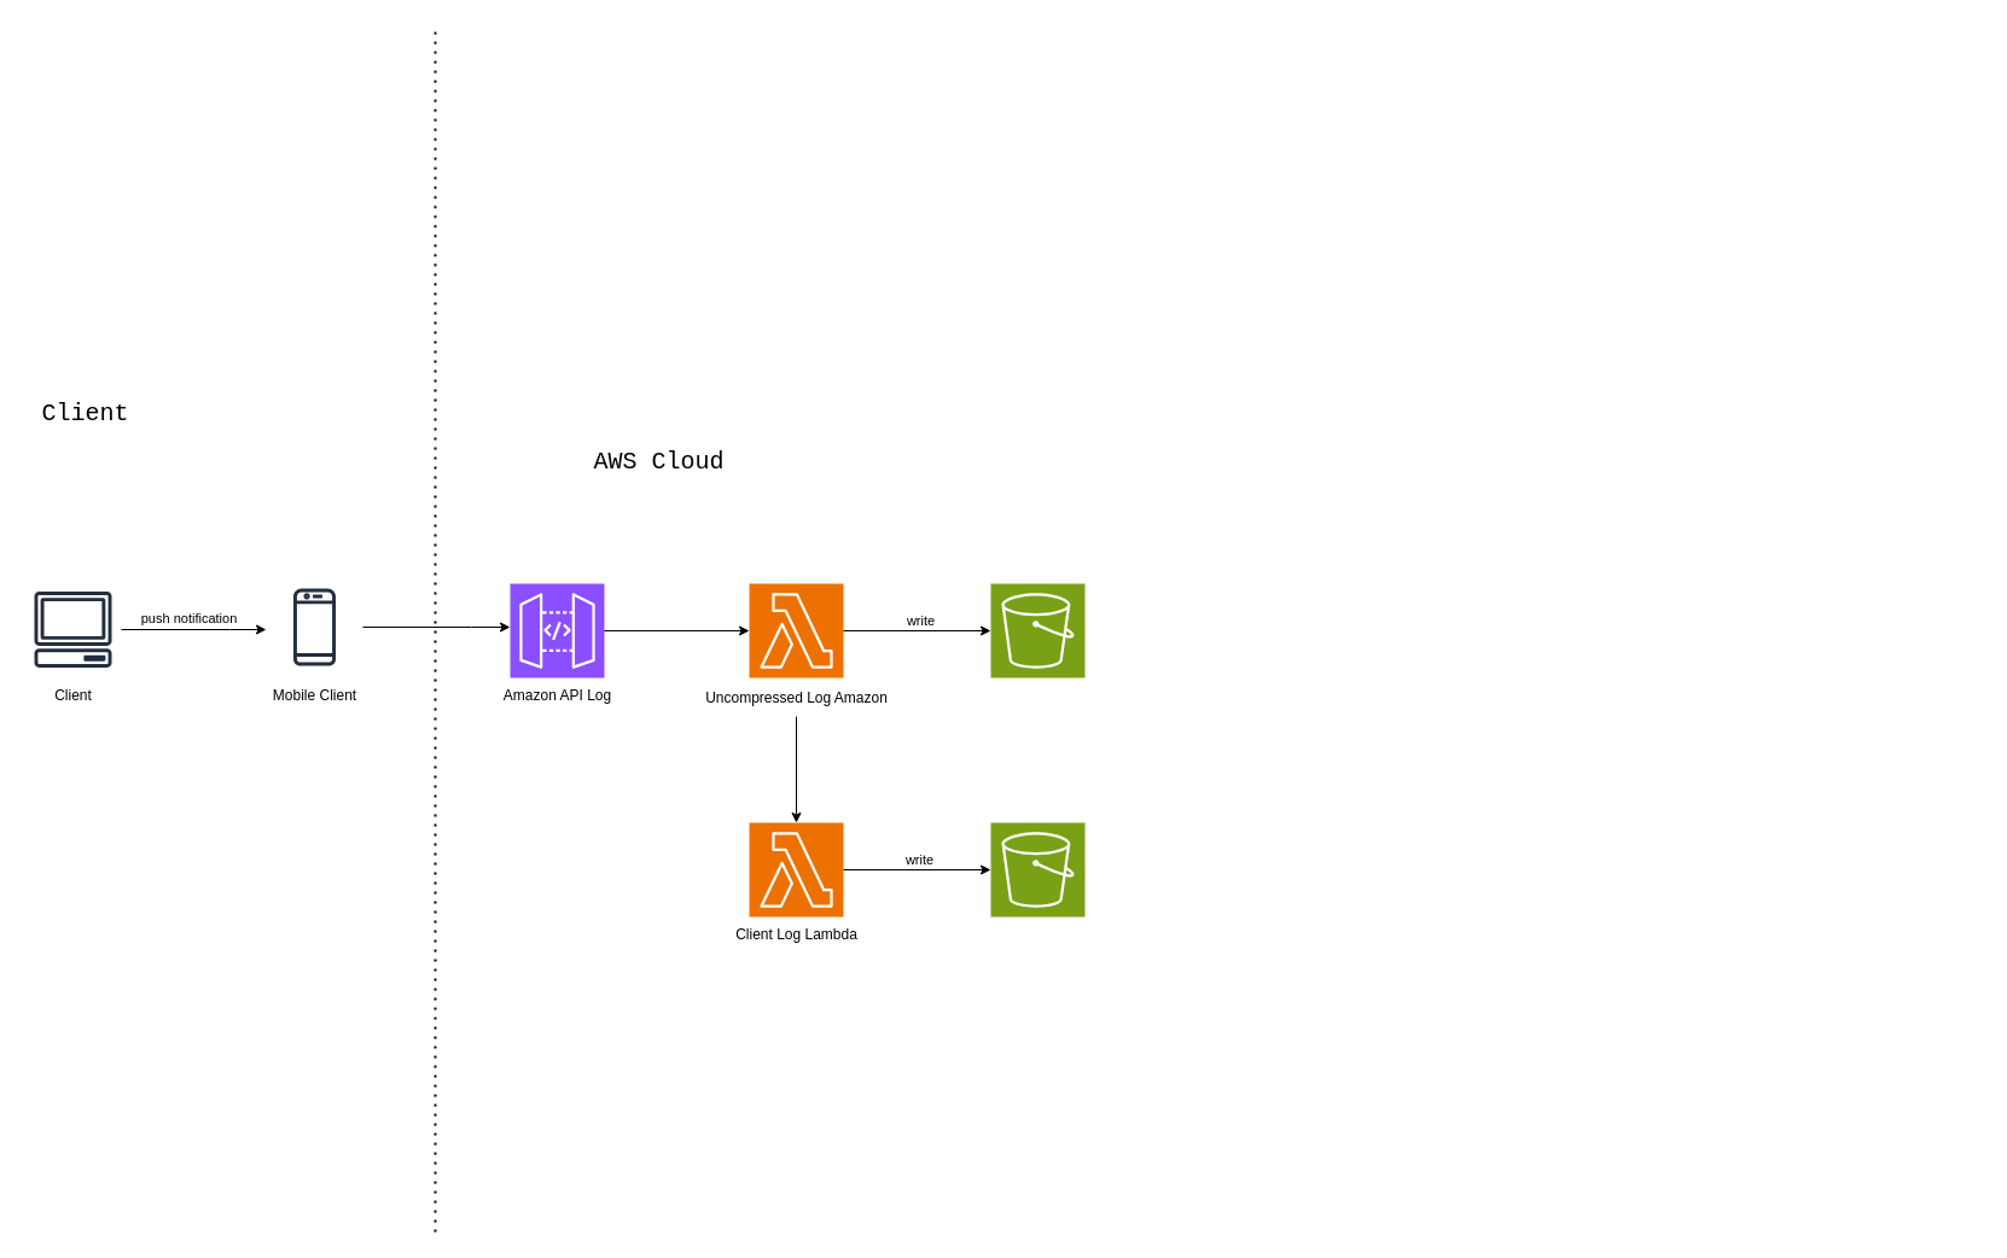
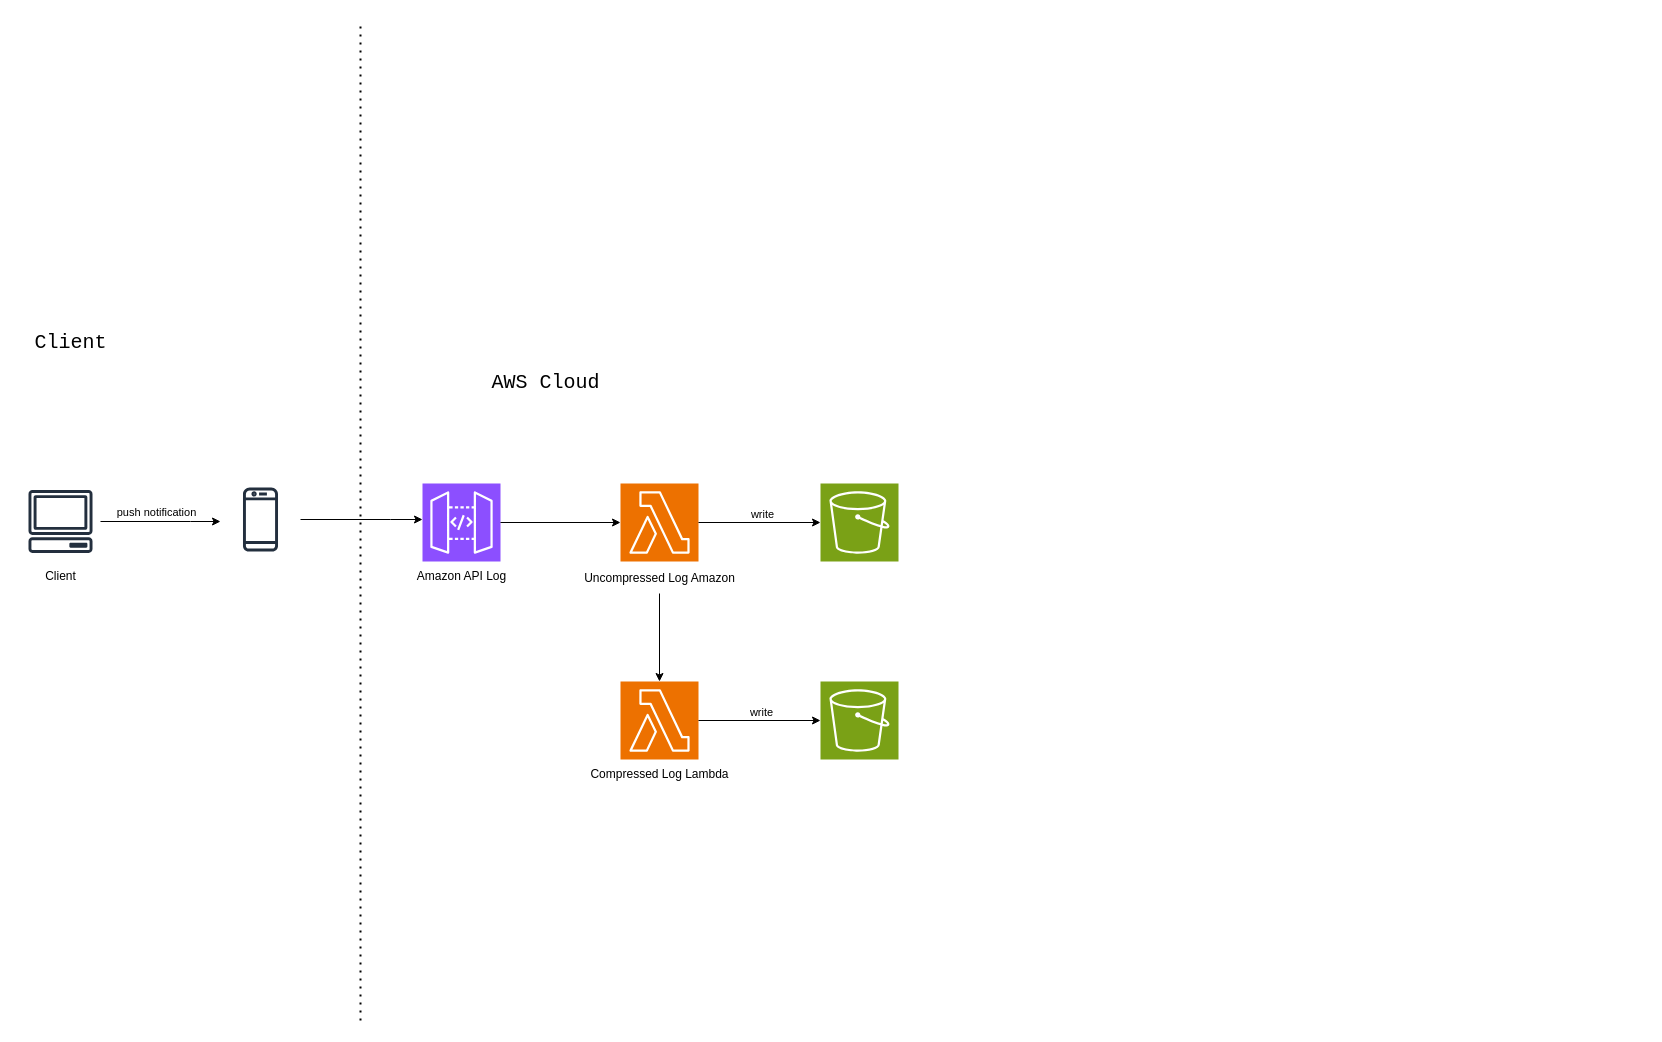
  <mxCell id="0" />
  <mxCell id="1" parent="0" />
  <mxCell id="2" value="" style="endArrow=none;dashed=1;html=1;dashPattern=1 3;strokeWidth=2;rounded=0;" parent="1" edge="1"><mxGeometry width="50" height="50" relative="1" as="geometry"><mxPoint x="360" y="1020" as="sourcePoint" /><mxPoint x="360" y="20" as="targetPoint" /></mxGeometry></mxCell>
  <mxCell id="3" value="&lt;font face=&quot;Courier New&quot;&gt;AWS Cloud&lt;/font&gt;" style="text;html=1;align=center;verticalAlign=middle;resizable=0;points=[];autosize=1;strokeColor=none;fillColor=none;fontSize=20;fontFamily=Architects Daughter;" parent="1" vertex="1"><mxGeometry x="480" y="361" width="130" height="40" as="geometry" /></mxCell>
  <mxCell id="4" value="&lt;font face=&quot;Courier New&quot;&gt;Client&lt;/font&gt;" style="text;html=1;align=center;verticalAlign=middle;resizable=0;points=[];autosize=1;strokeColor=none;fillColor=none;fontSize=20;fontFamily=Architects Daughter;" parent="1" vertex="1"><mxGeometry x="20" y="321" width="100" height="40" as="geometry" /></mxCell>
  <mxCell id="5" value="" style="group" vertex="1" connectable="0" parent="1"><mxGeometry x="20" y="481" width="1620" height="110" as="geometry" /></mxCell>
  <mxCell id="6" value="" style="sketch=0;outlineConnect=0;fontColor=#232F3E;gradientColor=none;strokeColor=#232F3E;fillColor=#ffffff;dashed=0;verticalLabelPosition=bottom;verticalAlign=top;align=center;html=1;fontSize=12;fontStyle=0;aspect=fixed;shape=mxgraph.aws4.resourceIcon;resIcon=mxgraph.aws4.client;" vertex="1" parent="5"><mxGeometry width="80" height="80" as="geometry" /></mxCell>
  <mxCell id="7" value="Client" style="text;html=1;align=center;verticalAlign=middle;resizable=1;points=[];autosize=1;strokeColor=none;fillColor=none;movable=1;rotatable=1;deletable=1;editable=1;locked=0;connectable=1;container=0;" parent="5" vertex="1"><mxGeometry x="15" y="80" width="50" height="30" as="geometry"><mxRectangle x="75" y="640" width="90" height="30" as="alternateBounds" /></mxGeometry></mxCell>
  <mxCell id="8" value="" style="group" vertex="1" connectable="0" parent="1"><mxGeometry x="215" y="479" width="1425" height="112" as="geometry" /></mxCell>
- <mxCell id="9" value="Mobile Client" style="text;html=1;align=center;verticalAlign=middle;resizable=0;points=[];autosize=1;strokeColor=none;fillColor=none;" parent="8" vertex="1"><mxGeometry y="82" width="90" height="30" as="geometry" /></mxCell>
  <mxCell id="10" value="" style="sketch=0;outlineConnect=0;fontColor=#232F3E;gradientColor=none;strokeColor=#232F3E;fillColor=#ffffff;dashed=0;verticalLabelPosition=bottom;verticalAlign=top;align=center;html=1;fontSize=12;fontStyle=0;aspect=fixed;shape=mxgraph.aws4.resourceIcon;resIcon=mxgraph.aws4.mobile_client;" vertex="1" parent="8"><mxGeometry x="5" width="80" height="80" as="geometry" /></mxCell>
  <mxCell id="11" value="" style="group" vertex="1" connectable="0" parent="1"><mxGeometry x="391" y="483" width="1249" height="108" as="geometry" /></mxCell>
  <mxCell id="12" value="" style="sketch=0;points=[[0,0,0],[0.25,0,0],[0.5,0,0],[0.75,0,0],[1,0,0],[0,1,0],[0.25,1,0],[0.5,1,0],[0.75,1,0],[1,1,0],[0,0.25,0],[0,0.5,0],[0,0.75,0],[1,0.25,0],[1,0.5,0],[1,0.75,0]];outlineConnect=0;fontColor=#232F3E;fillColor=#8C4FFF;strokeColor=#ffffff;dashed=0;verticalLabelPosition=bottom;verticalAlign=top;align=center;html=1;fontSize=12;fontStyle=0;aspect=fixed;shape=mxgraph.aws4.resourceIcon;resIcon=mxgraph.aws4.api_gateway;hachureGap=4;jiggle=2;curveFitting=1;fontFamily=Architects Daughter;fontSource=https%3A%2F%2Ffonts.googleapis.com%2Fcss%3Ffamily%3DArchitects%2BDaughter;" parent="11" vertex="1"><mxGeometry x="31" width="78" height="78" as="geometry" /></mxCell>
  <mxCell id="13" value="Amazon API Log" style="text;html=1;align=center;verticalAlign=middle;resizable=0;points=[];autosize=1;strokeColor=none;fillColor=none;" vertex="1" parent="11"><mxGeometry y="78" width="140" height="30" as="geometry" /></mxCell>
  <mxCell id="14" value="" style="group" vertex="1" connectable="0" parent="1"><mxGeometry x="574" y="483" width="1066" height="110" as="geometry" /></mxCell>
  <mxCell id="15" value="" style="sketch=0;points=[[0,0,0],[0.25,0,0],[0.5,0,0],[0.75,0,0],[1,0,0],[0,1,0],[0.25,1,0],[0.5,1,0],[0.75,1,0],[1,1,0],[0,0.25,0],[0,0.5,0],[0,0.75,0],[1,0.25,0],[1,0.5,0],[1,0.75,0]];outlineConnect=0;fontColor=#232F3E;fillColor=#ED7100;strokeColor=#ffffff;dashed=0;verticalLabelPosition=bottom;verticalAlign=top;align=center;html=1;fontSize=12;fontStyle=0;aspect=fixed;shape=mxgraph.aws4.resourceIcon;resIcon=mxgraph.aws4.lambda;" parent="14" vertex="1"><mxGeometry x="46" width="78" height="78" as="geometry" /></mxCell>
  <mxCell id="16" value="Uncompressed Log Amazon" style="text;html=1;align=center;verticalAlign=middle;resizable=0;points=[];autosize=1;strokeColor=none;fillColor=none;" vertex="1" parent="14"><mxGeometry y="80" width="170" height="30" as="geometry" /></mxCell>
  <mxCell id="17" value="" style="group" vertex="1" connectable="0" parent="1"><mxGeometry x="579" y="681" width="160" height="108" as="geometry" /></mxCell>
  <mxCell id="18" value="" style="sketch=0;points=[[0,0,0],[0.25,0,0],[0.5,0,0],[0.75,0,0],[1,0,0],[0,1,0],[0.25,1,0],[0.5,1,0],[0.75,1,0],[1,1,0],[0,0.25,0],[0,0.5,0],[0,0.75,0],[1,0.25,0],[1,0.5,0],[1,0.75,0]];outlineConnect=0;fontColor=#232F3E;fillColor=#ED7100;strokeColor=#ffffff;dashed=0;verticalLabelPosition=bottom;verticalAlign=top;align=center;html=1;fontSize=12;fontStyle=0;aspect=fixed;shape=mxgraph.aws4.resourceIcon;resIcon=mxgraph.aws4.lambda;container=1;" parent="17" vertex="1"><mxGeometry x="41" width="78" height="78" as="geometry" /></mxCell>
- <mxCell id="19" value="Client Log Lambda" style="text;html=1;align=center;verticalAlign=middle;resizable=0;points=[];autosize=1;strokeColor=none;fillColor=none;" vertex="1" parent="17"><mxGeometry y="78" width="160" height="30" as="geometry" /></mxCell>
+ <mxCell id="19" value="Compressed Log Lambda" style="text;html=1;align=center;verticalAlign=middle;resizable=0;points=[];autosize=1;strokeColor=none;fillColor=none;" vertex="1" parent="17"><mxGeometry y="78" width="160" height="30" as="geometry" /></mxCell>
  <mxCell id="20" value="" style="group" vertex="1" connectable="0" parent="1"><mxGeometry x="784" y="681" width="150" height="108" as="geometry" /></mxCell>
  <mxCell id="21" value="" style="sketch=0;points=[[0,0,0],[0.25,0,0],[0.5,0,0],[0.75,0,0],[1,0,0],[0,1,0],[0.25,1,0],[0.5,1,0],[0.75,1,0],[1,1,0],[0,0.25,0],[0,0.5,0],[0,0.75,0],[1,0.25,0],[1,0.5,0],[1,0.75,0]];outlineConnect=0;fontColor=#232F3E;fillColor=#7AA116;strokeColor=#ffffff;dashed=0;verticalLabelPosition=bottom;verticalAlign=top;align=center;html=1;fontSize=12;fontStyle=0;aspect=fixed;shape=mxgraph.aws4.resourceIcon;resIcon=mxgraph.aws4.s3;" parent="20" vertex="1"><mxGeometry x="36" width="78" height="78" as="geometry" /></mxCell>
  <mxCell id="22" value="" style="group" vertex="1" connectable="0" parent="1"><mxGeometry x="774" y="483" width="170" height="108" as="geometry" /></mxCell>
  <mxCell id="23" value="" style="sketch=0;points=[[0,0,0],[0.25,0,0],[0.5,0,0],[0.75,0,0],[1,0,0],[0,1,0],[0.25,1,0],[0.5,1,0],[0.75,1,0],[1,1,0],[0,0.25,0],[0,0.5,0],[0,0.75,0],[1,0.25,0],[1,0.5,0],[1,0.75,0]];outlineConnect=0;fontColor=#232F3E;fillColor=#7AA116;strokeColor=#ffffff;dashed=0;verticalLabelPosition=bottom;verticalAlign=top;align=center;html=1;fontSize=12;fontStyle=0;aspect=fixed;shape=mxgraph.aws4.resourceIcon;resIcon=mxgraph.aws4.s3;" vertex="1" parent="22"><mxGeometry x="46" width="78" height="78" as="geometry" /></mxCell>
  <mxCell id="24" value="" style="edgeStyle=orthogonalEdgeStyle;rounded=0;orthogonalLoop=1;jettySize=auto;html=1;" edge="1" parent="1" source="15" target="23"><mxGeometry relative="1" as="geometry"><mxPoint x="817" y="520" as="targetPoint" /></mxGeometry></mxCell>
  <mxCell id="25" value="write" style="edgeLabel;html=1;align=center;verticalAlign=middle;resizable=0;points=[];" vertex="1" connectable="0" parent="24"><mxGeometry x="0.027" y="-1" relative="1" as="geometry"><mxPoint y="-10" as="offset" /></mxGeometry></mxCell>
  <mxCell id="26" value="" style="edgeStyle=orthogonalEdgeStyle;rounded=0;orthogonalLoop=1;jettySize=auto;html=1;entryX=0;entryY=0.5;entryDx=0;entryDy=0;entryPerimeter=0;" edge="1" parent="1" source="18" target="21"><mxGeometry relative="1" as="geometry" /></mxCell>
  <mxCell id="27" value="write" style="edgeLabel;html=1;align=center;verticalAlign=middle;resizable=0;points=[];" vertex="1" connectable="0" parent="26"><mxGeometry x="0.093" y="-1" relative="1" as="geometry"><mxPoint x="-5" y="-10" as="offset" /></mxGeometry></mxCell>
  <mxCell id="28" value="" style="edgeStyle=orthogonalEdgeStyle;rounded=0;orthogonalLoop=1;jettySize=auto;html=1;" edge="1" parent="1" source="16" target="18"><mxGeometry relative="1" as="geometry"><mxPoint x="658.86" y="591" as="sourcePoint" /><mxPoint x="658.86" y="681" as="targetPoint" /></mxGeometry></mxCell>
  <mxCell id="29" value="" style="edgeStyle=orthogonalEdgeStyle;rounded=0;orthogonalLoop=1;jettySize=auto;html=1;entryX=0;entryY=0.5;entryDx=0;entryDy=0;entryPerimeter=0;" edge="1" parent="1" source="12" target="15"><mxGeometry relative="1" as="geometry"><mxPoint x="619" y="520" as="targetPoint" /></mxGeometry></mxCell>
  <mxCell id="30" value="" style="edgeStyle=orthogonalEdgeStyle;rounded=0;orthogonalLoop=1;jettySize=auto;html=1;" edge="1" parent="1" source="10" target="12"><mxGeometry relative="1" as="geometry"><mxPoint x="420" y="519" as="targetPoint" /><Array as="points"><mxPoint x="390" y="519" /><mxPoint x="390" y="519" /></Array></mxGeometry></mxCell>
  <mxCell id="31" value="" style="edgeStyle=orthogonalEdgeStyle;rounded=0;orthogonalLoop=1;jettySize=auto;html=1;" edge="1" parent="1" source="6" target="10"><mxGeometry relative="1" as="geometry"><mxPoint x="220" y="521" as="targetPoint" /><Array as="points"><mxPoint x="190" y="521" /><mxPoint x="190" y="521" /></Array></mxGeometry></mxCell>
  <mxCell id="32" value="push notification" style="edgeLabel;html=1;align=center;verticalAlign=middle;resizable=0;points=[];" vertex="1" connectable="0" parent="31"><mxGeometry x="0.063" y="-1" relative="1" as="geometry"><mxPoint x="-9" y="-11" as="offset" /></mxGeometry></mxCell>
